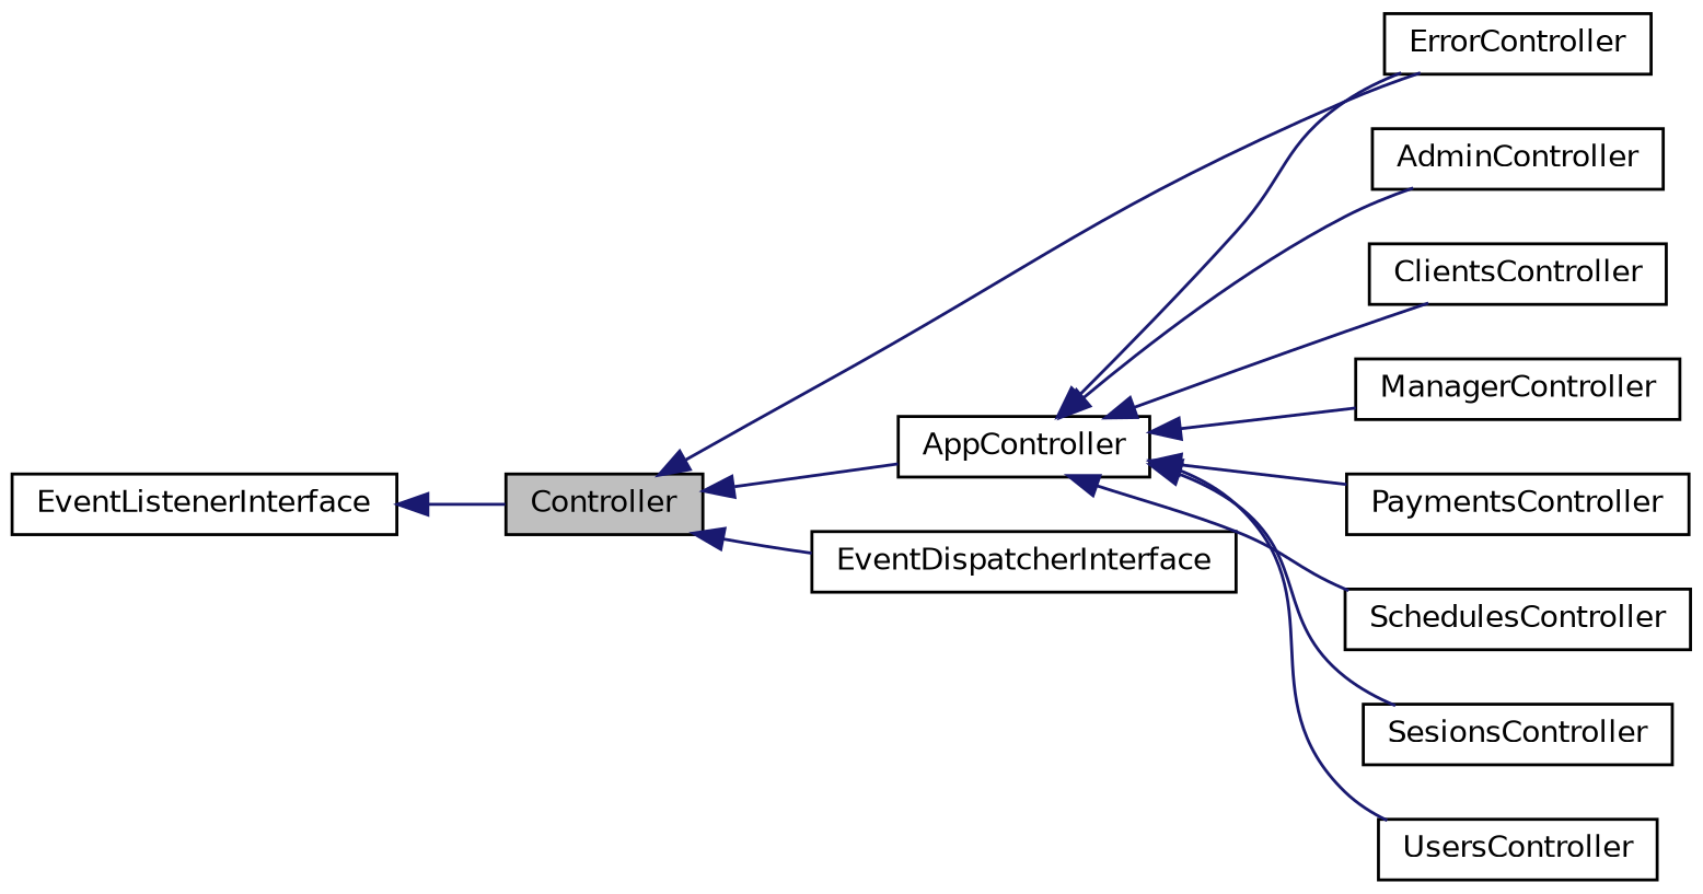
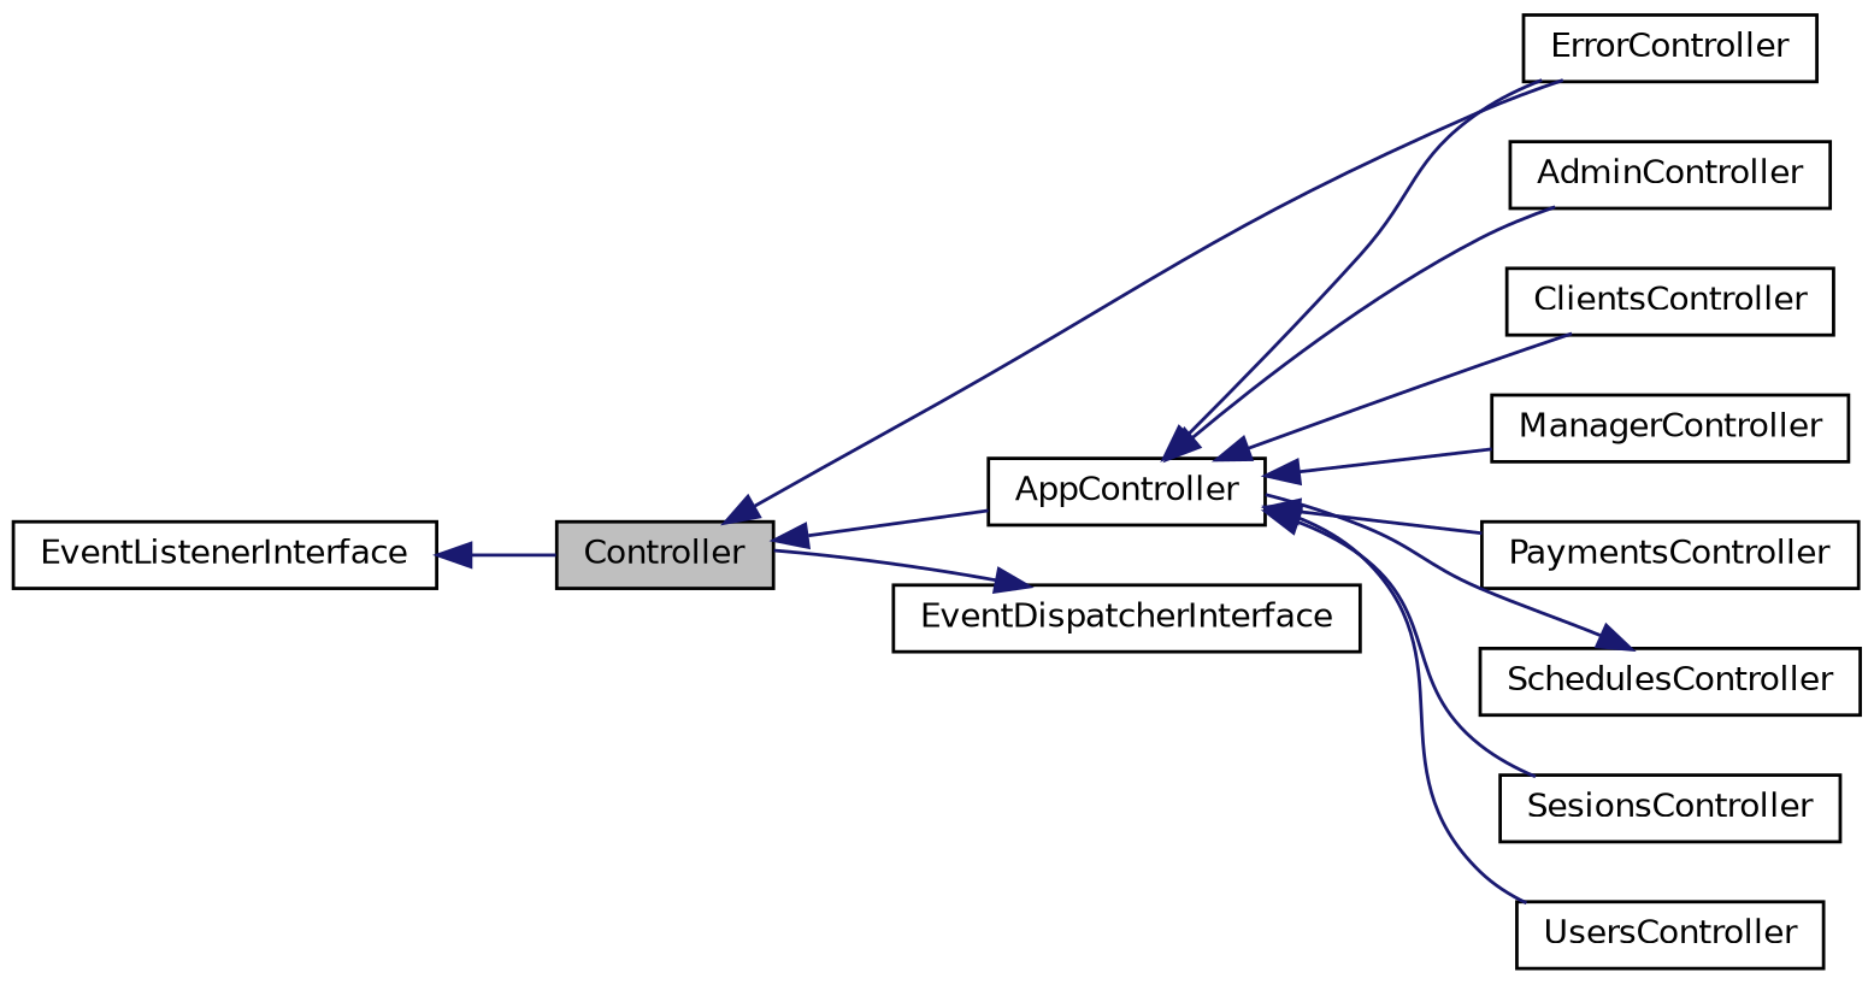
  digraph {
    rankdir=LR
    node [color=black fillcolor=white fontname=Helvetica fontsize=10 shape=record style=filled]
    edge [color=midnightblue dir=back fontname=Helvetica fontsize=10 labelfontname=Helvetica labelfontsize=10 style=solid]
    n1 [fillcolor=grey75 fontcolor=black height=0.2 label=Controller width=0.4]
    n2 [height=0.2 label=AppController width=0.4]
    n3 [height=0.2 label=ErrorController width=0.4]
    n4 [height=0.2 label=AdminController width=0.4]
    n5 [height=0.2 label=ClientsController width=0.4]
    n6 [height=0.2 label=ManagerController width=0.4]
    n7 [height=0.2 label=PaymentsController width=0.4]
    n8 [height=0.2 label=SchedulesController width=0.4]
    n9 [height=0.2 label=SesionsController width=0.4]
    n10 [height=0.2 label=UsersController width=0.4]
    n11 [height=0.2 label=EventListenerInterface width=0.4]
    n12 [height=0.2 label=EventDispatcherInterface width=0.4]
    n1 -> n2
    n1 -> n3
    n2 -> n3
    n2 -> n4
    n2 -> n5
    n2 -> n6
    n2 -> n7
-   n2 -> n8
+   n8 -> n2
    n2 -> n9
    n2 -> n10
    n11 -> n1
-   n1 -> n12
+   n12 -> n1
  }
